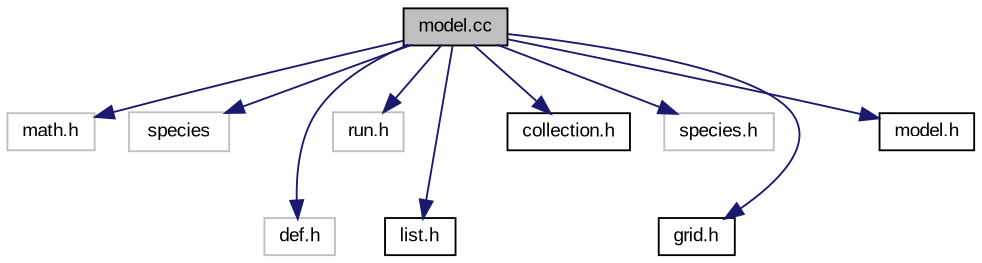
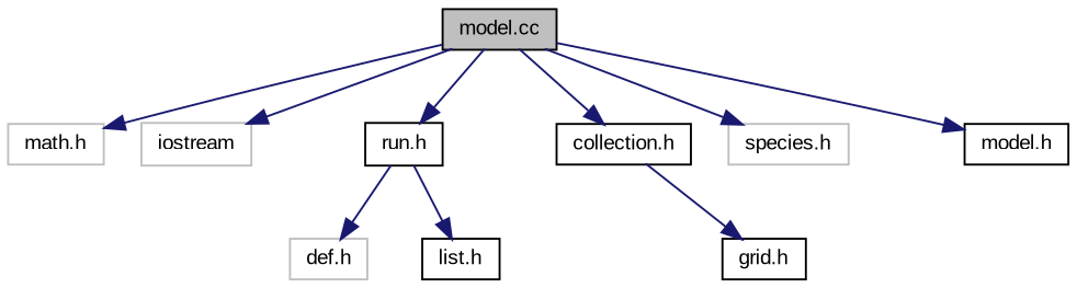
  digraph {
    fontname="Liberation Sans"
    node [color=black fillcolor=white fontname="Liberation Sans" fontsize=10 shape=record style=filled]
    edge [color=midnightblue fontname="Liberation Sans" fontsize=10 labelfontname=FreeSans labelfontsize=10 style=solid]
    n1 [fillcolor=grey75 fontcolor=black height=0.2 label="model.cc" width=0.4]
    n2 [color=grey75 height=0.2 label="math.h" width=0.4]
-   n3 [color=grey75 height=0.2 label=species width=0.4]
+   n3 [color=grey75 height=0.2 label=iostream width=0.4]
    n4 [color=grey75 height=0.2 label="def.h" width=0.4]
-   n5 [color=grey75 height=0.2 label="run.h" width=0.4]
+   n5 [height=0.2 label="run.h" width=0.4]
    n6 [height=0.2 label="list.h" width=0.4]
    n7 [height=0.2 label="collection.h" width=0.4]
    n8 [color=grey75 height=0.2 label="species.h" width=0.4]
    n9 [height=0.2 label="grid.h" width=0.4]
    n10 [height=0.2 label="model.h" width=0.4]
    n1 -> n2
    n1 -> n3
-   n1 -> n4
+   n5 -> n4
    n1 -> n5
-   n1 -> n6
+   n5 -> n6
    n1 -> n7
    n1 -> n8
-   n1 -> n9
+   n7 -> n9
    n1 -> n10
  }
